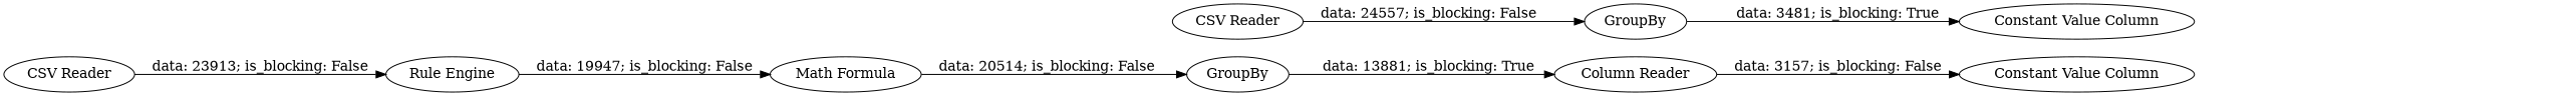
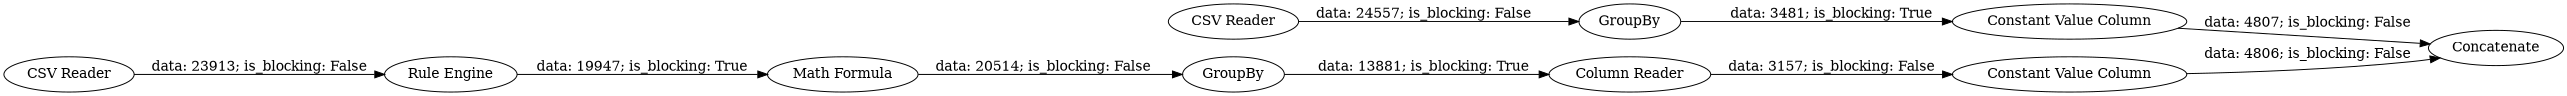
  digraph {
    rankdir=LR
    n1 [label="Constant Value Column"]
+   n2 [label=Concatenate]
    n3 [label="Rule Engine"]
    n4 [label="Math Formula"]
    n5 [label=GroupBy]
    n6 [label="Column Reader"]
    n7 [label="CSV Reader"]
    n8 [label=GroupBy]
    n9 [label="Constant Value Column"]
    n10 [label="CSV Reader"]
-   n3 -> n4 [label="data: 19947; is_blocking: False"]
+   n1 -> n2 [label="data: 4806; is_blocking: False"]
+   n3 -> n4 [label="data: 19947; is_blocking: True"]
    n4 -> n5 [label="data: 20514; is_blocking: False"]
    n5 -> n6 [label="data: 13881; is_blocking: True"]
    n6 -> n1 [label="data: 3157; is_blocking: False"]
    n7 -> n8 [label="data: 24557; is_blocking: False"]
    n8 -> n9 [label="data: 3481; is_blocking: True"]
+   n9 -> n2 [label="data: 4807; is_blocking: False"]
    n10 -> n3 [label="data: 23913; is_blocking: False"]
  }
